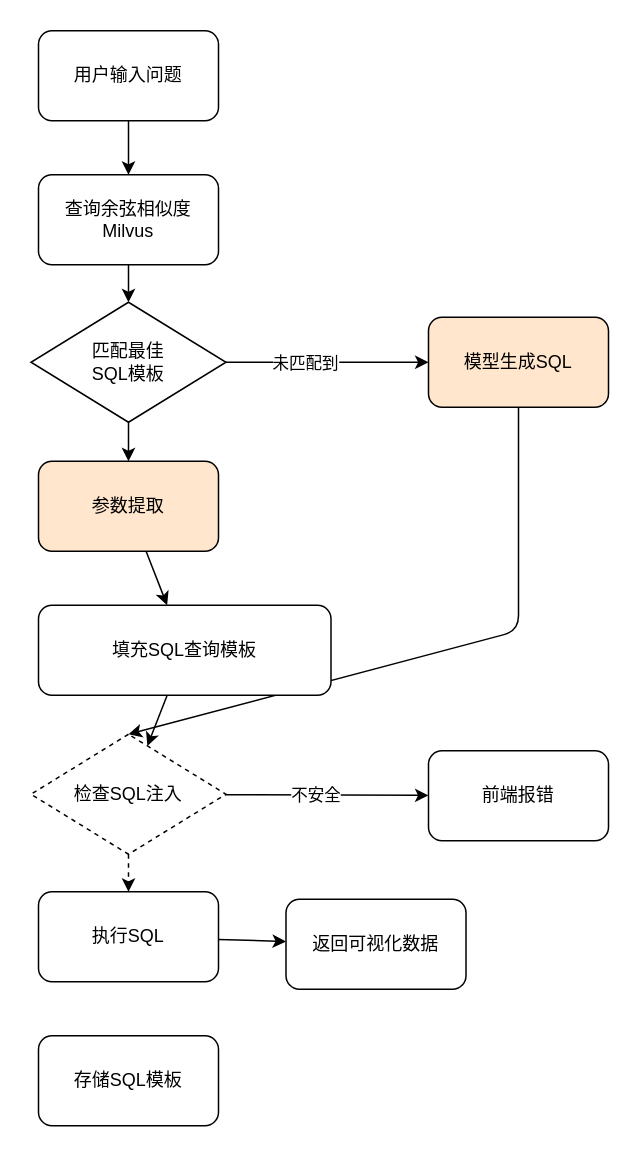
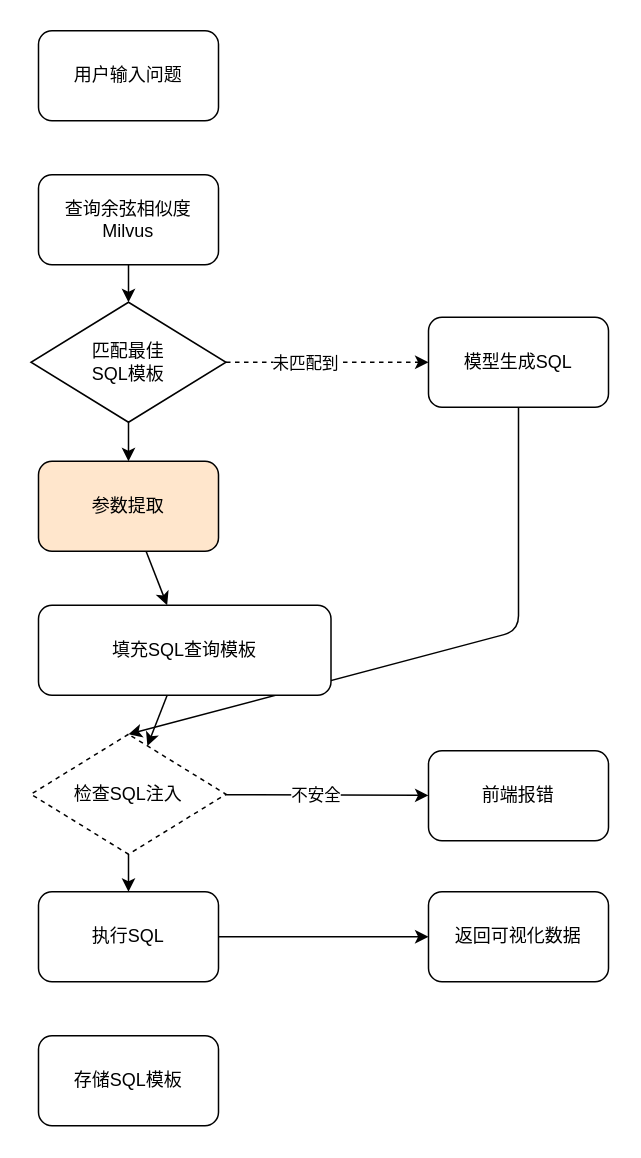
  <mxCell id="0" />
  <mxCell id="1" parent="0" />
- <mxCell id="2" value="" style="edgeStyle=none;html=1;" parent="1" source="3" target="5" edge="1"><mxGeometry relative="1" as="geometry" /></mxCell>
  <mxCell id="3" value="用户输入问题" style="rounded=1;whiteSpace=wrap;html=1;flipV=0;flipH=1;" parent="1" vertex="1"><mxGeometry x="25" y="20" width="120" height="60" as="geometry" /></mxCell>
  <mxCell id="4" value="" style="edgeStyle=none;html=1;" parent="1" source="5" target="18" edge="1"><mxGeometry relative="1" as="geometry" /></mxCell>
  <mxCell id="5" value="查询余弦相似度&lt;br&gt;Milvus" style="rounded=1;whiteSpace=wrap;html=1;flipV=0;flipH=1;" parent="1" vertex="1"><mxGeometry x="25" y="116" width="120" height="60" as="geometry" /></mxCell>
  <mxCell id="6" style="edgeStyle=none;html=1;entryX=0.5;entryY=0;entryDx=0;entryDy=0;" parent="1" source="7" target="23" edge="1"><mxGeometry relative="1" as="geometry"><Array as="points"><mxPoint x="345" y="420" /></Array></mxGeometry></mxCell>
- <mxCell id="7" value="模型生成SQL" style="rounded=1;whiteSpace=wrap;html=1;fillColor=#ffe6cc;" parent="1" vertex="1"><mxGeometry x="285" y="211" width="120" height="60" as="geometry" /></mxCell>
+ <mxCell id="7" value="模型生成SQL" style="rounded=1;whiteSpace=wrap;html=1;" parent="1" vertex="1"><mxGeometry x="285" y="211" width="120" height="60" as="geometry" /></mxCell>
  <mxCell id="8" value="" style="edgeStyle=none;html=1;" parent="1" source="9" target="11" edge="1"><mxGeometry relative="1" as="geometry" /></mxCell>
  <mxCell id="9" value="参数提取" style="rounded=1;whiteSpace=wrap;html=1;flipV=0;flipH=1;fillColor=#ffe6cc;" parent="1" vertex="1"><mxGeometry x="25" y="307" width="120" height="60" as="geometry" /></mxCell>
  <mxCell id="10" value="" style="edgeStyle=none;html=1;" parent="1" source="11" target="23" edge="1"><mxGeometry relative="1" as="geometry" /></mxCell>
  <mxCell id="11" value="填充SQL查询模板" style="rounded=1;whiteSpace=wrap;html=1;flipV=0;flipH=1;" parent="1" vertex="1"><mxGeometry x="25" y="403" width="195" height="60" as="geometry" /></mxCell>
  <mxCell id="12" value="" style="edgeStyle=none;html=1;" parent="1" source="13" target="14" edge="1"><mxGeometry relative="1" as="geometry" /></mxCell>
  <mxCell id="13" value="执行SQL" style="rounded=1;whiteSpace=wrap;html=1;flipV=0;flipH=1;" parent="1" vertex="1"><mxGeometry x="25" y="594" width="120" height="60" as="geometry" /></mxCell>
- <mxCell id="14" value="返回可视化数据" style="rounded=1;whiteSpace=wrap;html=1;" parent="1" vertex="1"><mxGeometry x="190" y="599" width="120" height="60" as="geometry" /></mxCell>
+ <mxCell id="14" value="返回可视化数据" style="rounded=1;whiteSpace=wrap;html=1;" parent="1" vertex="1"><mxGeometry x="285" y="594" width="120" height="60" as="geometry" /></mxCell>
  <mxCell id="15" value="" style="edgeStyle=none;html=1;" parent="1" source="18" target="9" edge="1"><mxGeometry relative="1" as="geometry" /></mxCell>
- <mxCell id="16" value="" style="edgeStyle=none;html=1;" parent="1" source="18" target="7" edge="1"><mxGeometry relative="1" as="geometry" /></mxCell>
+ <mxCell id="16" value="" style="edgeStyle=none;html=1;dashed=1;" parent="1" source="18" target="7" edge="1"><mxGeometry relative="1" as="geometry" /></mxCell>
  <mxCell id="17" value="未匹配到" style="edgeLabel;html=1;align=center;verticalAlign=middle;resizable=0;points=[];" parent="16" vertex="1" connectable="0"><mxGeometry x="-0.419" relative="1" as="geometry"><mxPoint x="13" as="offset" /></mxGeometry></mxCell>
  <mxCell id="18" value="匹配最佳&lt;br&gt;SQL模板" style="rhombus;whiteSpace=wrap;html=1;flipV=0;flipH=1;" parent="1" vertex="1"><mxGeometry x="20" y="201" width="130" height="80" as="geometry" /></mxCell>
  <mxCell id="19" value="存储SQL模板" style="whiteSpace=wrap;html=1;rounded=1;flipV=0;flipH=1;" parent="1" vertex="1"><mxGeometry x="25" y="690" width="120" height="60" as="geometry" /></mxCell>
- <mxCell id="20" value="" style="edgeStyle=none;html=1;dashed=1;" parent="1" source="23" target="13" edge="1"><mxGeometry relative="1" as="geometry" /></mxCell>
+ <mxCell id="20" value="" style="edgeStyle=none;html=1;" parent="1" source="23" target="13" edge="1"><mxGeometry relative="1" as="geometry" /></mxCell>
  <mxCell id="21" value="" style="edgeStyle=none;html=1;" parent="1" source="23" target="24" edge="1"><mxGeometry relative="1" as="geometry" /></mxCell>
  <mxCell id="22" value="不安全" style="edgeLabel;html=1;align=center;verticalAlign=middle;resizable=0;points=[];" parent="21" vertex="1" connectable="0"><mxGeometry x="-0.256" relative="1" as="geometry"><mxPoint x="10" as="offset" /></mxGeometry></mxCell>
  <mxCell id="23" value="检查SQL注入" style="rhombus;whiteSpace=wrap;html=1;flipV=0;flipH=1;dashed=1;" parent="1" vertex="1"><mxGeometry x="20" y="489" width="130" height="80" as="geometry" /></mxCell>
  <mxCell id="24" value="前端报错" style="rounded=1;whiteSpace=wrap;html=1;" parent="1" vertex="1"><mxGeometry x="285" y="500" width="120" height="60" as="geometry" /></mxCell>
